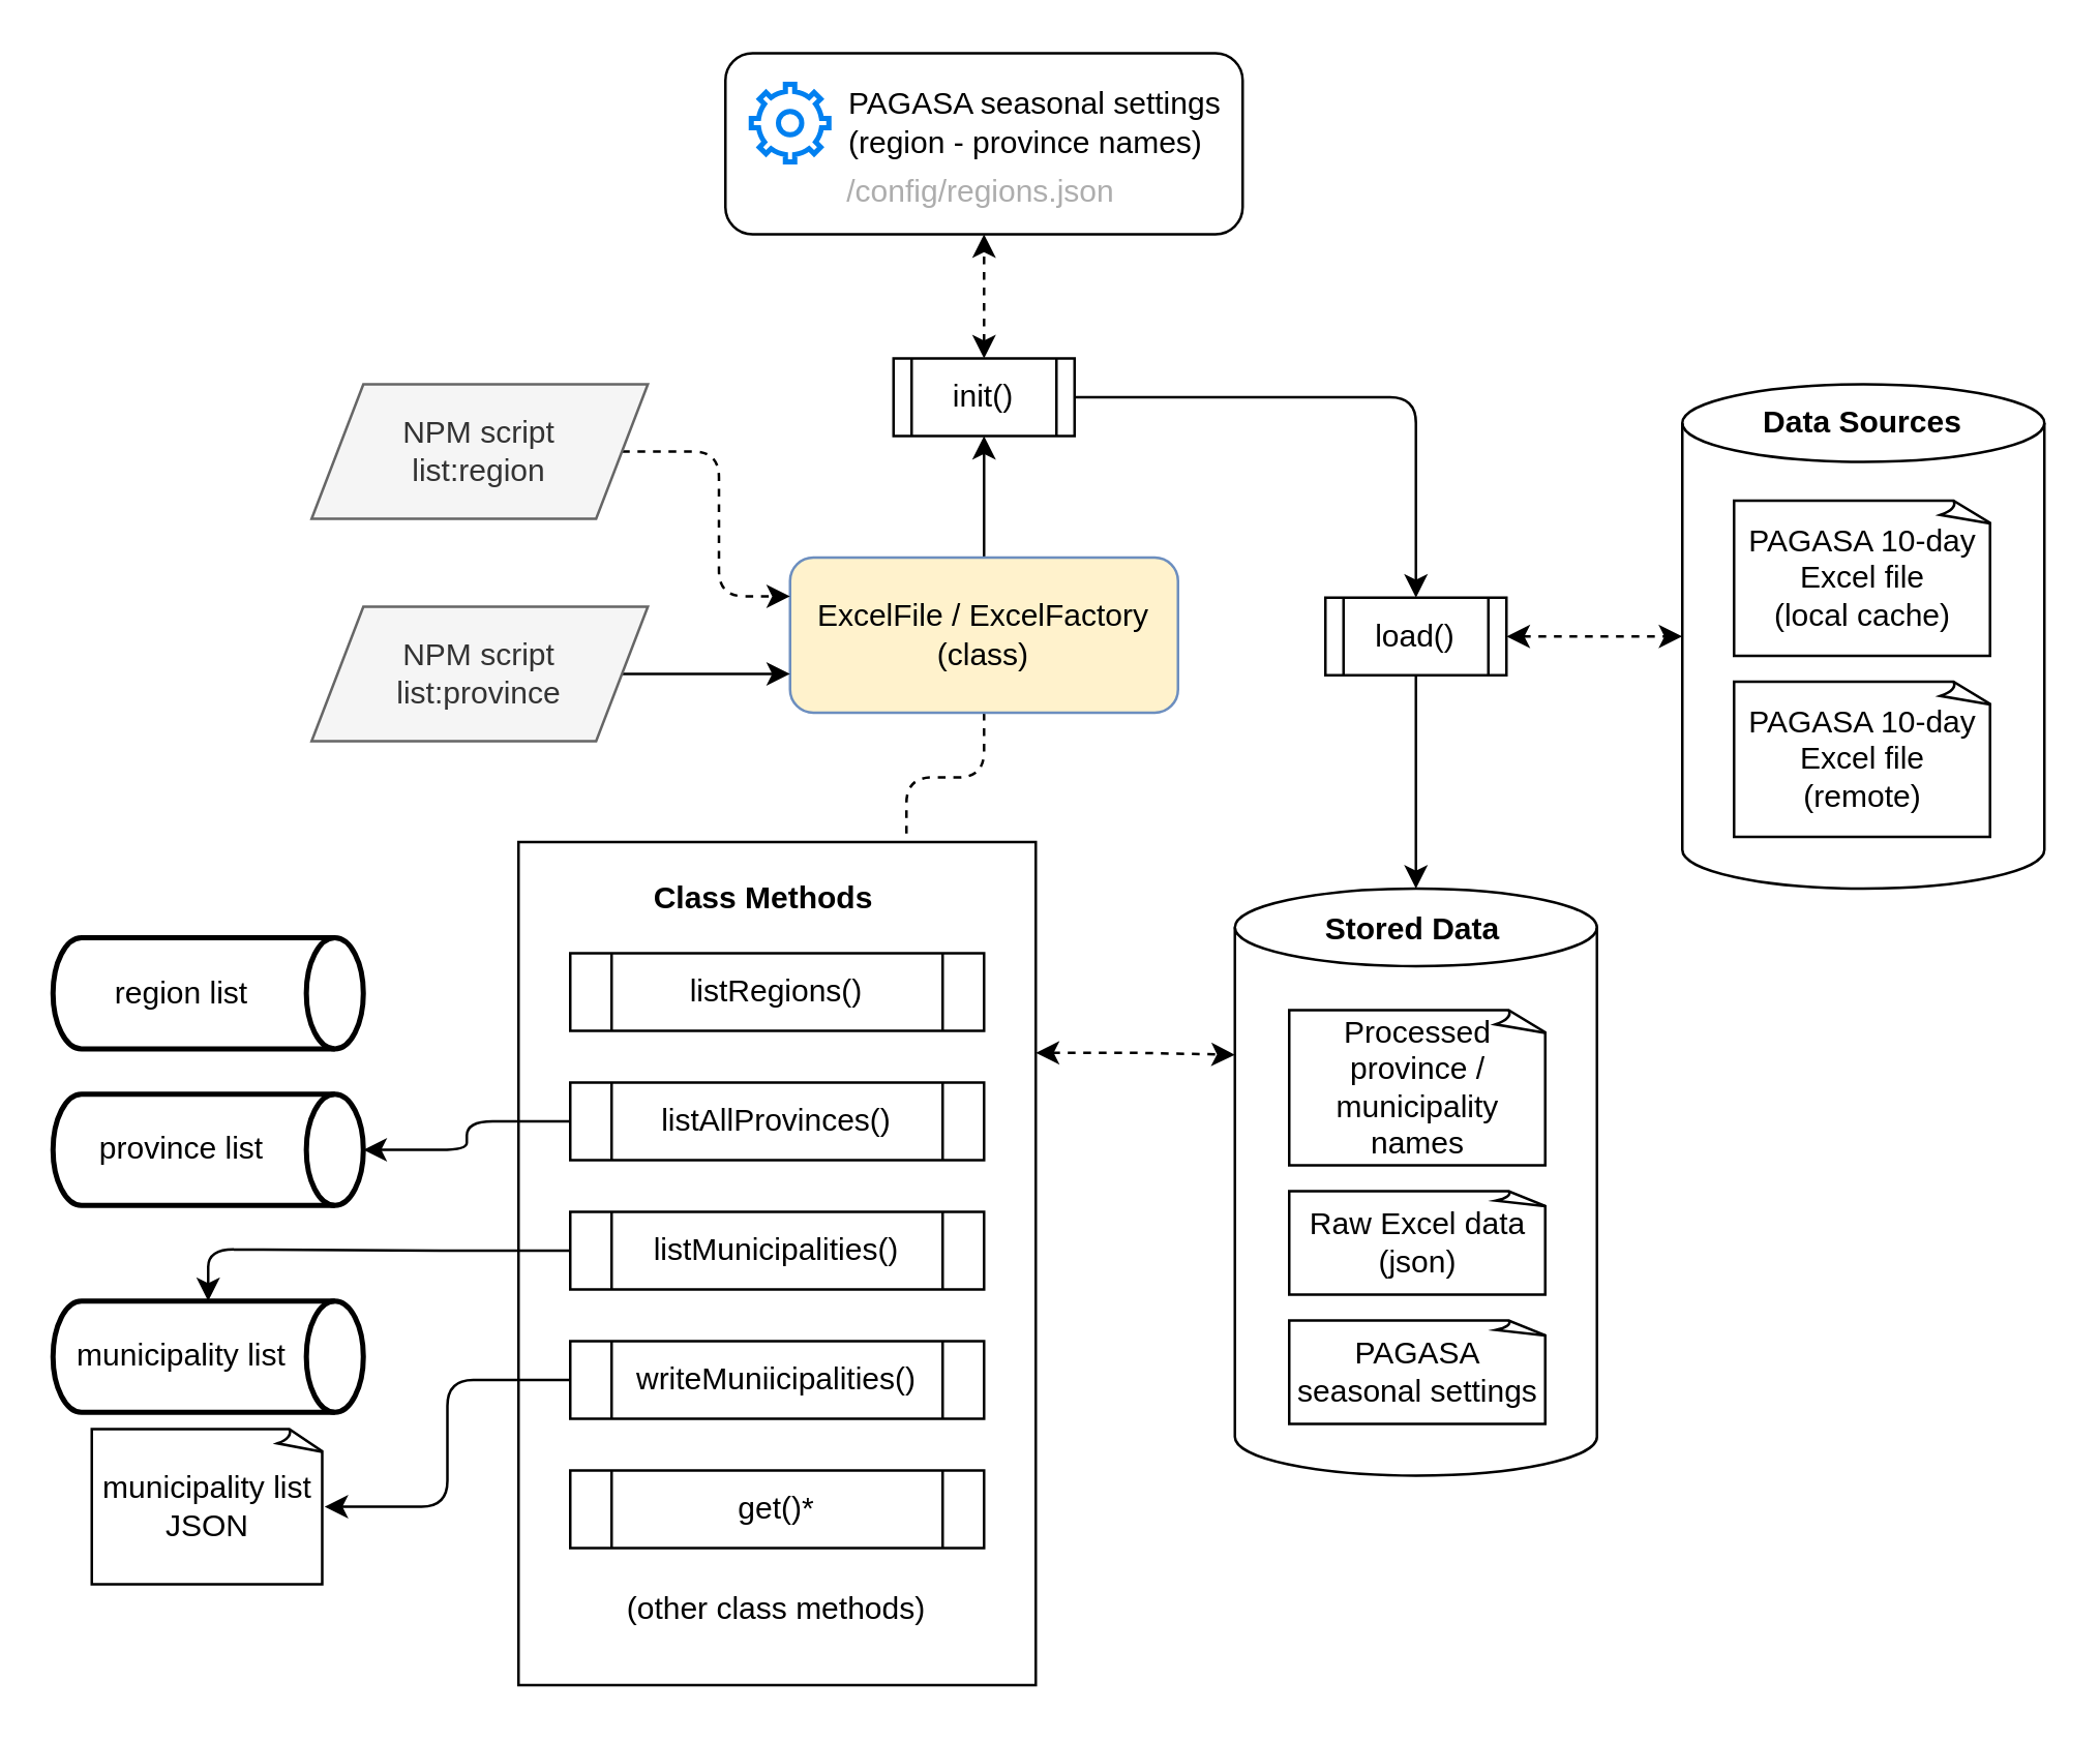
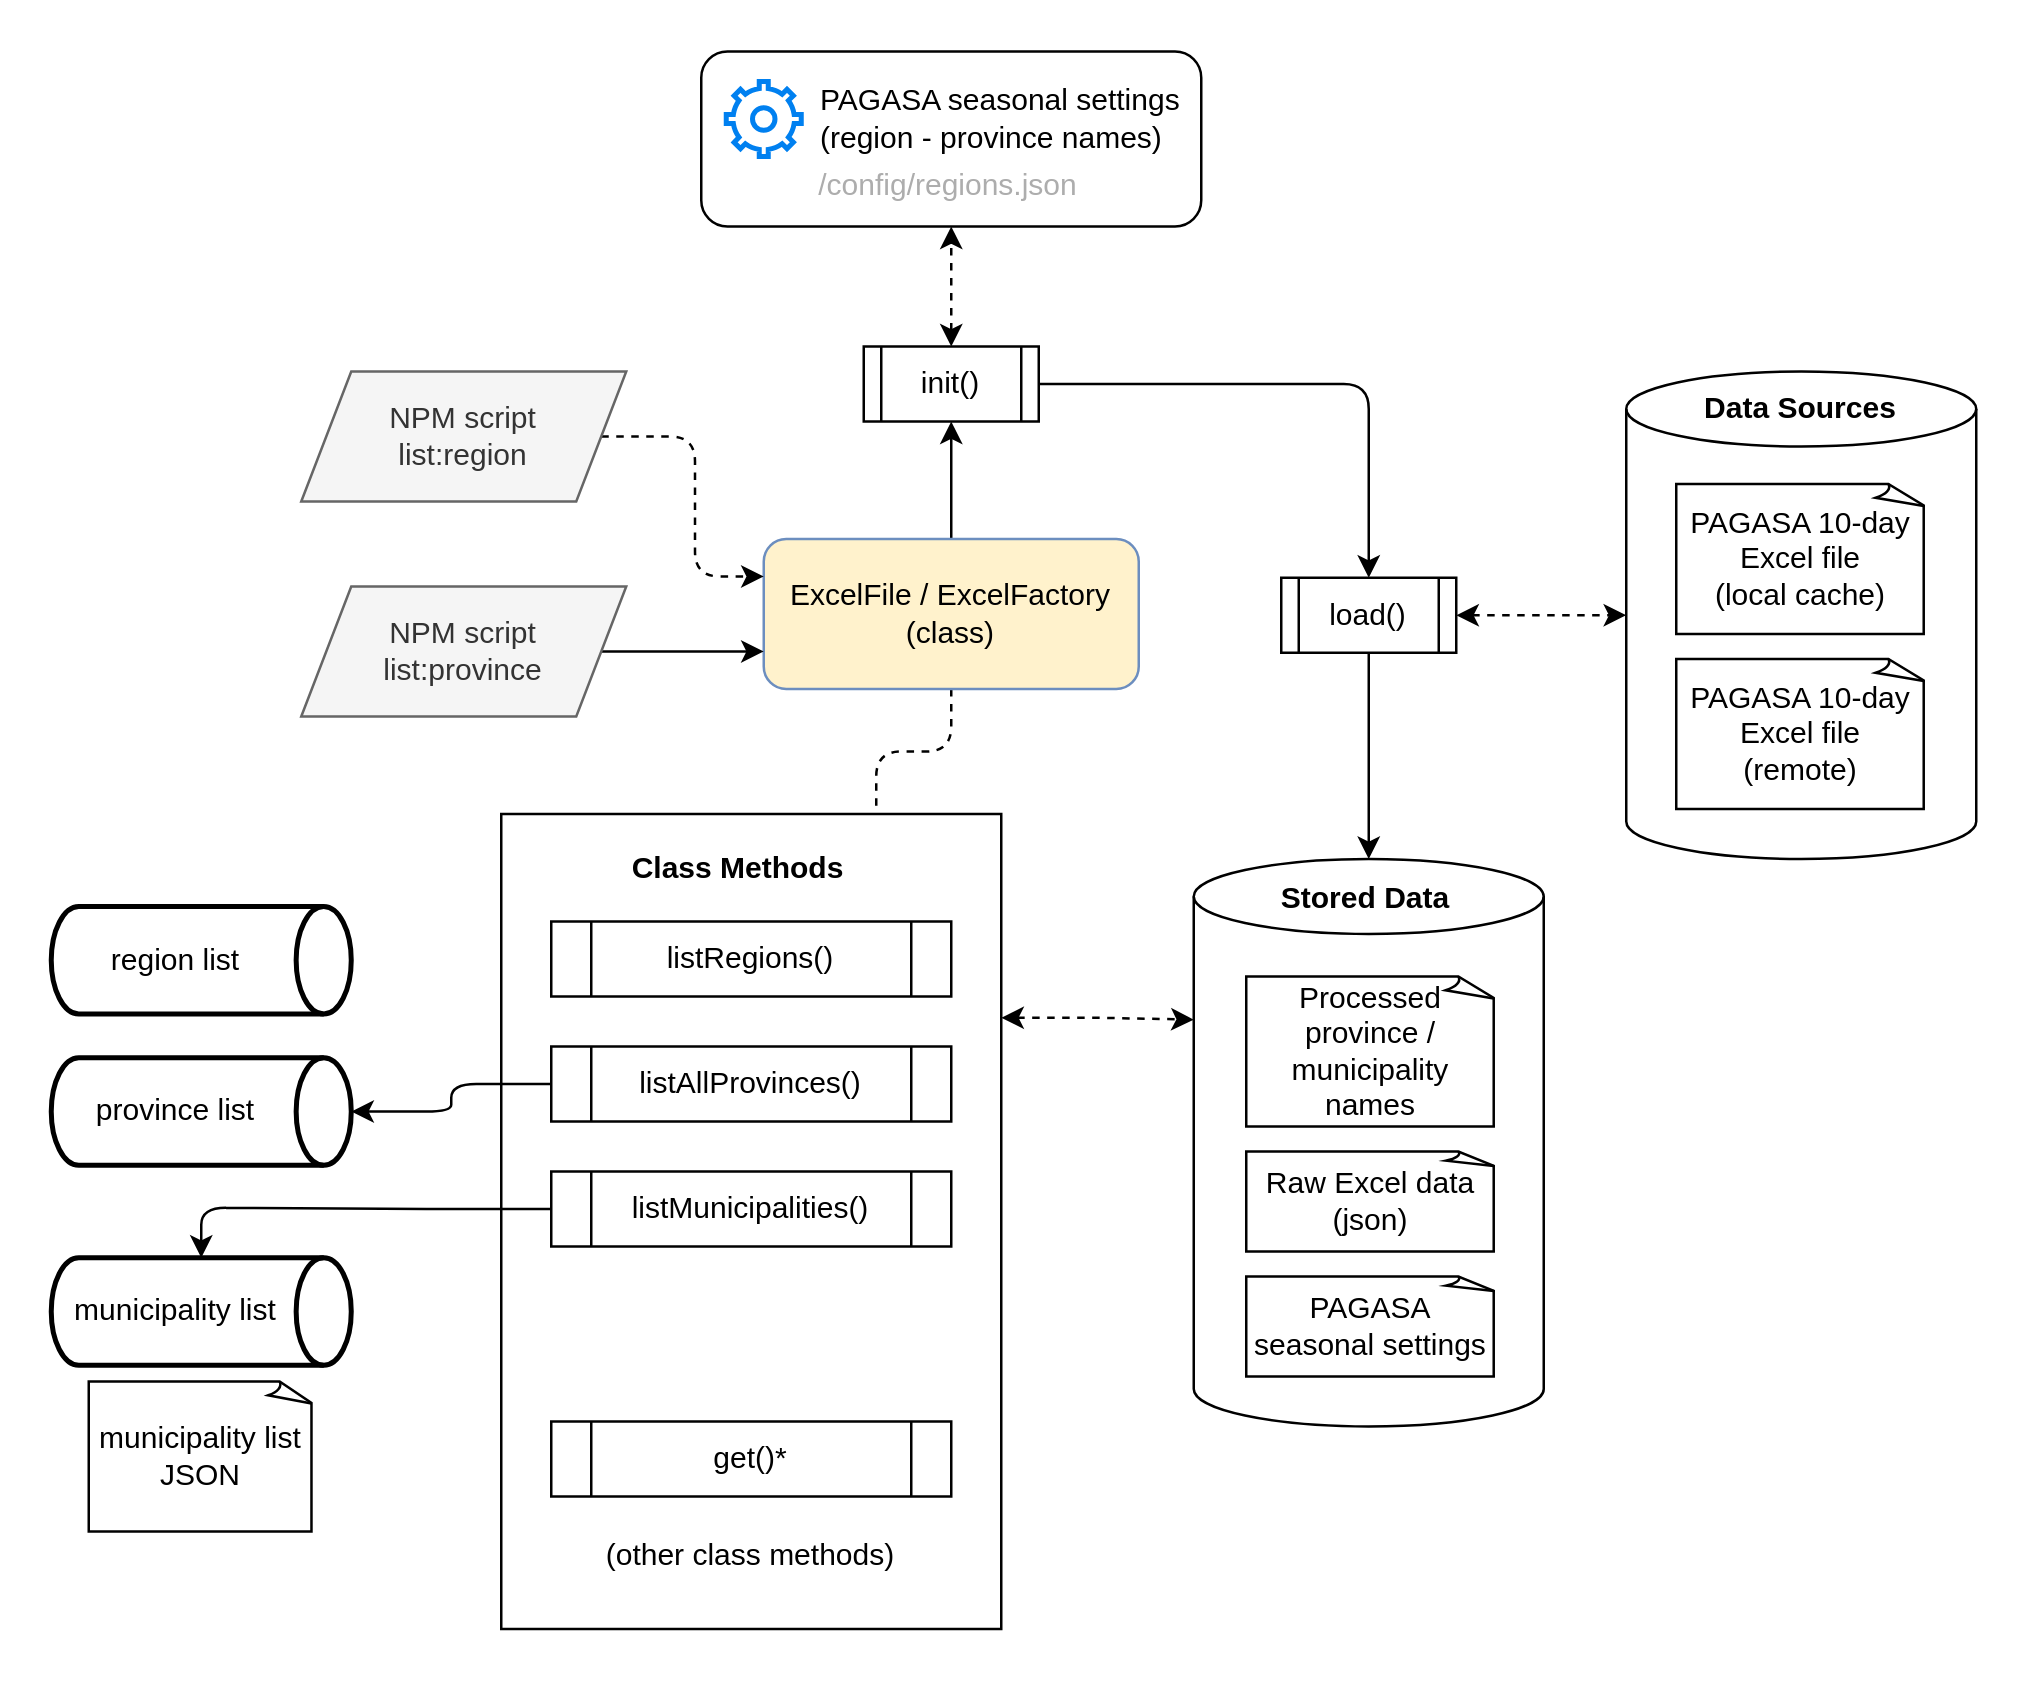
  <mxCell id="0" />
  <mxCell id="1" parent="0" />
  <mxCell id="2" value="" style="rounded=0;whiteSpace=wrap;html=1;" parent="1" vertex="1"><mxGeometry x="200" y="325" width="200" height="326" as="geometry" /></mxCell>
  <mxCell id="3" value="" style="shape=cylinder3;whiteSpace=wrap;html=1;boundedLbl=1;backgroundOutline=1;size=15;" parent="1" vertex="1"><mxGeometry x="650" y="148" width="140" height="195" as="geometry" /></mxCell>
  <mxCell id="4" style="edgeStyle=orthogonalEdgeStyle;rounded=0;orthogonalLoop=1;jettySize=auto;html=1;" parent="1" source="6" target="14" edge="1"><mxGeometry relative="1" as="geometry" /></mxCell>
  <mxCell id="5" style="edgeStyle=orthogonalEdgeStyle;rounded=1;orthogonalLoop=1;jettySize=auto;html=1;entryX=0.75;entryY=0;entryDx=0;entryDy=0;dashed=1;endArrow=none;endFill=0;" parent="1" source="6" target="2" edge="1"><mxGeometry relative="1" as="geometry" /></mxCell>
  <mxCell id="6" value="ExcelFile / ExcelFactory&lt;br&gt;(class)" style="rounded=1;whiteSpace=wrap;html=1;fillColor=#fff2cc;strokeColor=#6c8ebf;" parent="1" vertex="1"><mxGeometry x="305" y="215" width="150" height="60" as="geometry" /></mxCell>
  <mxCell id="7" value="PAGASA 10-day Excel file&lt;br&gt;(local cache)" style="whiteSpace=wrap;html=1;shape=mxgraph.basic.document" parent="1" vertex="1"><mxGeometry x="670" y="193" width="100" height="60" as="geometry" /></mxCell>
  <mxCell id="8" value="PAGASA 10-day Excel file&lt;br&gt;(remote)" style="whiteSpace=wrap;html=1;shape=mxgraph.basic.document" parent="1" vertex="1"><mxGeometry x="670" y="263" width="100" height="60" as="geometry" /></mxCell>
  <mxCell id="9" value="" style="rounded=1;whiteSpace=wrap;html=1;" parent="1" vertex="1"><mxGeometry x="280" y="20" width="200" height="70" as="geometry" /></mxCell>
  <mxCell id="10" value="PAGASA seasonal settings&lt;br&gt;(region - province names)" style="html=1;verticalLabelPosition=middle;align=left;labelBackgroundColor=#ffffff;verticalAlign=middle;strokeWidth=2;strokeColor=#0080F0;shadow=0;dashed=0;shape=mxgraph.ios7.icons.settings;labelPosition=right;spacingLeft=6;" parent="1" vertex="1"><mxGeometry x="290" y="32" width="30" height="30" as="geometry" /></mxCell>
  <mxCell id="11" value="load()" style="shape=process;whiteSpace=wrap;html=1;backgroundOutline=1;" parent="1" vertex="1"><mxGeometry x="512" y="230.5" width="70" height="30" as="geometry" /></mxCell>
  <mxCell id="12" style="edgeStyle=orthogonalEdgeStyle;rounded=0;orthogonalLoop=1;jettySize=auto;html=1;entryX=0.5;entryY=1;entryDx=0;entryDy=0;startArrow=classic;startFill=1;dashed=1;" parent="1" source="14" target="9" edge="1"><mxGeometry relative="1" as="geometry" /></mxCell>
  <mxCell id="13" style="edgeStyle=orthogonalEdgeStyle;rounded=1;orthogonalLoop=1;jettySize=auto;html=1;entryX=0.5;entryY=0;entryDx=0;entryDy=0;" parent="1" source="14" target="11" edge="1"><mxGeometry relative="1" as="geometry" /></mxCell>
  <mxCell id="14" value="init()" style="shape=process;whiteSpace=wrap;html=1;backgroundOutline=1;" parent="1" vertex="1"><mxGeometry x="345" y="138" width="70" height="30" as="geometry" /></mxCell>
  <mxCell id="15" style="edgeStyle=orthogonalEdgeStyle;rounded=0;orthogonalLoop=1;jettySize=auto;html=1;entryX=0;entryY=0.5;entryDx=0;entryDy=0;entryPerimeter=0;dashed=1;startArrow=classic;startFill=1;" parent="1" source="11" target="3" edge="1"><mxGeometry relative="1" as="geometry" /></mxCell>
  <mxCell id="16" value="Data Sources" style="text;html=1;strokeColor=none;fillColor=none;align=center;verticalAlign=middle;whiteSpace=wrap;rounded=0;fontStyle=1" parent="1" vertex="1"><mxGeometry x="675" y="153" width="90" height="20" as="geometry" /></mxCell>
  <mxCell id="17" value="" style="shape=cylinder3;whiteSpace=wrap;html=1;boundedLbl=1;backgroundOutline=1;size=15;" parent="1" vertex="1"><mxGeometry x="477" y="343" width="140" height="227" as="geometry" /></mxCell>
  <mxCell id="18" value="Stored Data" style="text;html=1;strokeColor=none;fillColor=none;align=center;verticalAlign=middle;whiteSpace=wrap;rounded=0;fontStyle=1" parent="1" vertex="1"><mxGeometry x="501" y="349" width="90" height="20" as="geometry" /></mxCell>
  <mxCell id="19" value="Processed province / municipality&lt;br&gt;names" style="whiteSpace=wrap;html=1;shape=mxgraph.basic.document" parent="1" vertex="1"><mxGeometry x="498" y="390" width="100" height="60" as="geometry" /></mxCell>
  <mxCell id="20" value="Raw Excel data&lt;br&gt;(json)&lt;br&gt;" style="whiteSpace=wrap;html=1;shape=mxgraph.basic.document" parent="1" vertex="1"><mxGeometry x="498" y="460" width="100" height="40" as="geometry" /></mxCell>
  <mxCell id="21" style="edgeStyle=orthogonalEdgeStyle;rounded=0;orthogonalLoop=1;jettySize=auto;html=1;entryX=0.5;entryY=0;entryDx=0;entryDy=0;entryPerimeter=0;" parent="1" source="11" target="17" edge="1"><mxGeometry relative="1" as="geometry" /></mxCell>
  <mxCell id="22" value="listRegions()" style="shape=process;whiteSpace=wrap;html=1;backgroundOutline=1;" parent="1" vertex="1"><mxGeometry x="220" y="368" width="160" height="30" as="geometry" /></mxCell>
  <mxCell id="23" value="listAllProvinces()" style="shape=process;whiteSpace=wrap;html=1;backgroundOutline=1;" parent="1" vertex="1"><mxGeometry x="220" y="418" width="160" height="30" as="geometry" /></mxCell>
  <mxCell id="24" style="edgeStyle=orthogonalEdgeStyle;rounded=1;orthogonalLoop=1;jettySize=auto;html=1;" parent="1" source="25" target="33" edge="1"><mxGeometry relative="1" as="geometry" /></mxCell>
  <mxCell id="25" value="listMunicipalities()" style="shape=process;whiteSpace=wrap;html=1;backgroundOutline=1;" parent="1" vertex="1"><mxGeometry x="220" y="468" width="160" height="30" as="geometry" /></mxCell>
- <mxCell id="26" value="writeMuniicipalities()" style="shape=process;whiteSpace=wrap;html=1;backgroundOutline=1;" parent="1" vertex="1"><mxGeometry x="220" y="518" width="160" height="30" as="geometry" /></mxCell>
  <mxCell id="27" value="get()*" style="shape=process;whiteSpace=wrap;html=1;backgroundOutline=1;" parent="1" vertex="1"><mxGeometry x="220" y="568" width="160" height="30" as="geometry" /></mxCell>
  <mxCell id="28" value="PAGASA seasonal settings" style="whiteSpace=wrap;html=1;shape=mxgraph.basic.document" parent="1" vertex="1"><mxGeometry x="498" y="510" width="100" height="40" as="geometry" /></mxCell>
  <mxCell id="29" value="Class Methods" style="text;html=1;strokeColor=none;fillColor=none;align=center;verticalAlign=middle;whiteSpace=wrap;rounded=0;fontStyle=1" parent="1" vertex="1"><mxGeometry x="240" y="332" width="110" height="30" as="geometry" /></mxCell>
  <mxCell id="30" style="edgeStyle=orthogonalEdgeStyle;rounded=0;orthogonalLoop=1;jettySize=auto;html=1;entryX=0;entryY=0;entryDx=0;entryDy=64.25;entryPerimeter=0;dashed=1;startArrow=classic;startFill=1;exitX=1;exitY=0.25;exitDx=0;exitDy=0;" parent="1" source="2" target="17" edge="1"><mxGeometry relative="1" as="geometry" /></mxCell>
  <mxCell id="31" value="province list" style="strokeWidth=2;html=1;shape=mxgraph.flowchart.direct_data;whiteSpace=wrap;spacingRight=20;" parent="1" vertex="1"><mxGeometry x="20" y="422.5" width="120" height="43" as="geometry" /></mxCell>
  <mxCell id="32" value="region list" style="strokeWidth=2;html=1;shape=mxgraph.flowchart.direct_data;whiteSpace=wrap;spacingRight=20;" parent="1" vertex="1"><mxGeometry x="20" y="362" width="120" height="43" as="geometry" /></mxCell>
  <mxCell id="33" value="municipality list" style="strokeWidth=2;html=1;shape=mxgraph.flowchart.direct_data;whiteSpace=wrap;spacingRight=20;" parent="1" vertex="1"><mxGeometry x="20" y="502.5" width="120" height="43" as="geometry" /></mxCell>
  <mxCell id="34" value="municipality list&lt;br&gt;JSON" style="whiteSpace=wrap;html=1;shape=mxgraph.basic.document" parent="1" vertex="1"><mxGeometry x="35" y="552" width="90" height="60" as="geometry" /></mxCell>
  <mxCell id="35" style="edgeStyle=orthogonalEdgeStyle;rounded=1;orthogonalLoop=1;jettySize=auto;html=1;entryX=1;entryY=0.5;entryDx=0;entryDy=0;entryPerimeter=0;" parent="1" source="23" target="31" edge="1"><mxGeometry relative="1" as="geometry" /></mxCell>
- <mxCell id="36" style="edgeStyle=orthogonalEdgeStyle;rounded=1;orthogonalLoop=1;jettySize=auto;html=1;entryX=1;entryY=0.5;entryDx=0;entryDy=0;entryPerimeter=0;" parent="1" source="26" target="34" edge="1"><mxGeometry relative="1" as="geometry" /></mxCell>
  <mxCell id="37" value="(other class methods)" style="text;html=1;strokeColor=none;fillColor=none;align=center;verticalAlign=middle;whiteSpace=wrap;rounded=0;" parent="1" vertex="1"><mxGeometry x="235" y="621" width="130" as="geometry" /></mxCell>
  <mxCell id="38" style="edgeStyle=orthogonalEdgeStyle;rounded=0;orthogonalLoop=1;jettySize=auto;html=1;entryX=0;entryY=0.75;entryDx=0;entryDy=0;" parent="1" source="39" target="6" edge="1"><mxGeometry relative="1" as="geometry" /></mxCell>
  <mxCell id="39" value="NPM script&lt;br&gt;list:province" style="shape=parallelogram;perimeter=parallelogramPerimeter;whiteSpace=wrap;html=1;fixedSize=1;fillColor=#f5f5f5;fontColor=#333333;strokeColor=#666666;" parent="1" vertex="1"><mxGeometry x="120" y="234" width="130" height="52" as="geometry" /></mxCell>
  <mxCell id="40" style="edgeStyle=orthogonalEdgeStyle;rounded=1;orthogonalLoop=1;jettySize=auto;html=1;entryX=0;entryY=0.25;entryDx=0;entryDy=0;dashed=1;" parent="1" source="41" target="6" edge="1"><mxGeometry relative="1" as="geometry" /></mxCell>
  <mxCell id="41" value="NPM script&lt;br&gt;list:region" style="shape=parallelogram;perimeter=parallelogramPerimeter;whiteSpace=wrap;html=1;fixedSize=1;fillColor=#f5f5f5;strokeColor=#666666;fontColor=#333333;" parent="1" vertex="1"><mxGeometry x="120" y="148" width="130" height="52" as="geometry" /></mxCell>
  <mxCell id="42" value="&lt;font color=&quot;#adadad&quot; style=&quot;font-size: 12px;&quot;&gt;/config/regions.json&lt;/font&gt;" style="text;html=1;strokeColor=none;fillColor=none;align=center;verticalAlign=middle;whiteSpace=wrap;rounded=0;" parent="1" vertex="1"><mxGeometry x="318" y="64" width="122" height="20" as="geometry" /></mxCell>
